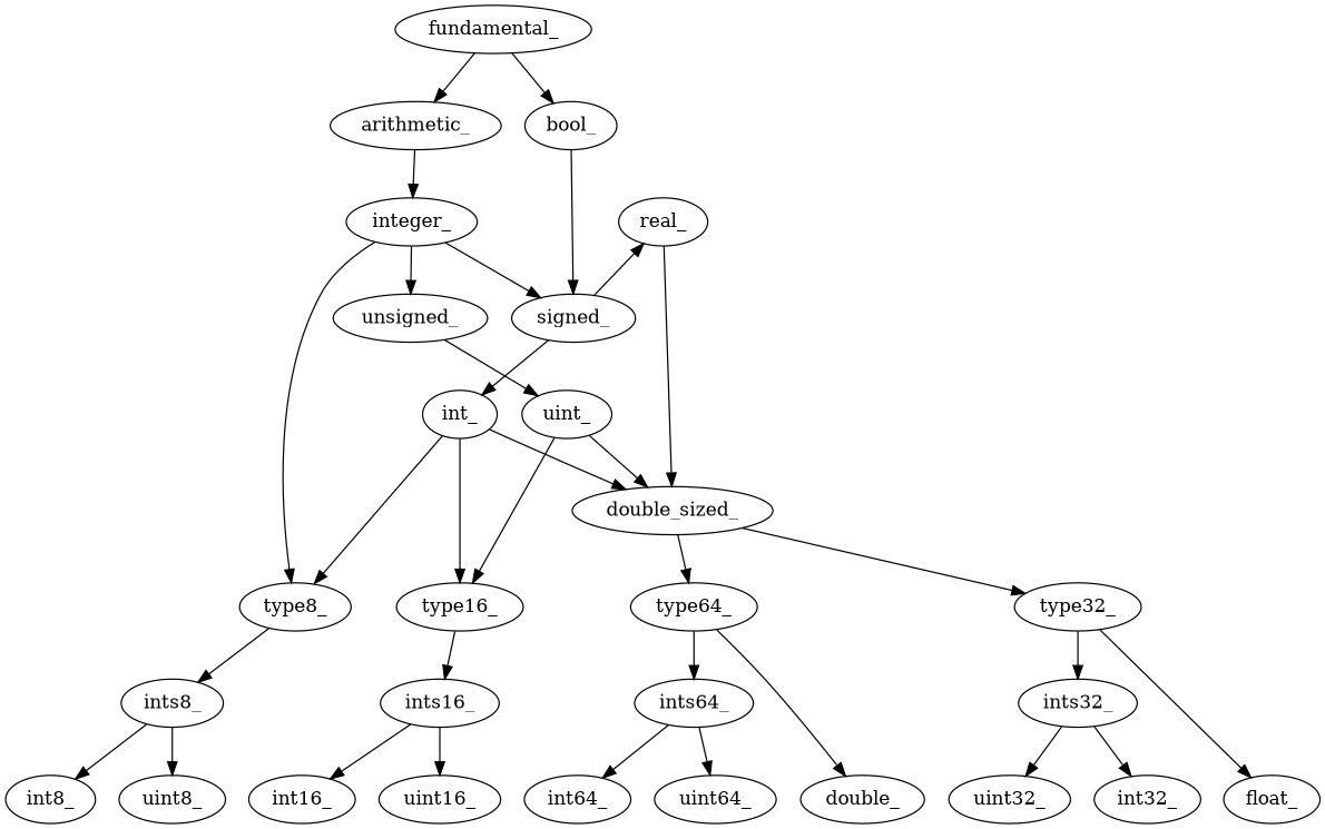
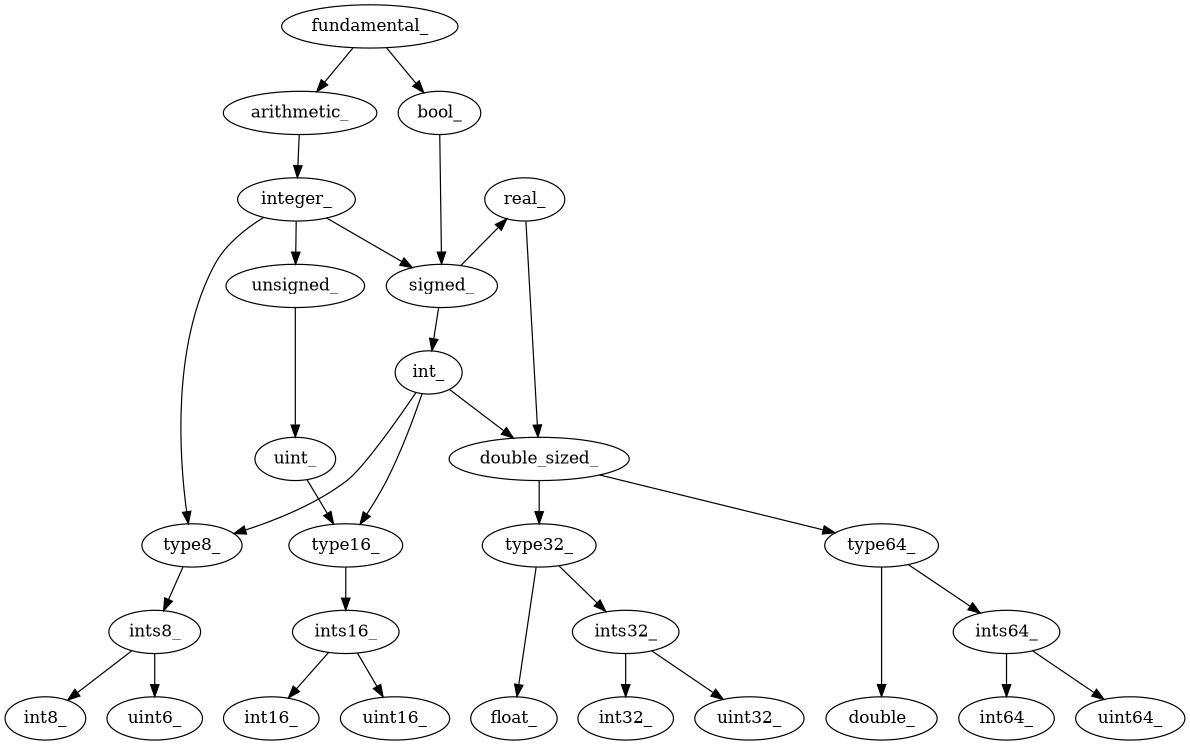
  digraph {
    arithmetic_
    bool_
    integer_
    real_
    type8_
    type16_
    type32_
    type64_
    float_
    double_
    int8_
    int16_
    int32_
    int64_
-   uint8_
+   uint8_ [label=uint6_]
    uint16_
    uint32_
    uint64_
    signed_
    unsigned_
    n21 [label=double_sized_]
    ints8_
    ints16_
    ints32_
    ints64_
    int_
    uint_
    fundamental_
    subgraph sub_1 {
      rank=same
      arithmetic_
      bool_
    }
    subgraph sub_2 {
      rank=same
      integer_
      real_
    }
    subgraph sub_3 {
      rank=same
      type8_
      type16_
      type32_
      type64_
    }
    subgraph sub_4 {
      rank=same
      float_
      double_
      int8_
      int16_
      int32_
      int64_
      uint8_
      uint16_
      uint32_
      uint64_
    }
    arithmetic_ -> bool_ [style=invis]
    arithmetic_ -> integer_
    bool_ -> signed_
    integer_ -> type8_
    integer_ -> signed_
    integer_ -> unsigned_
    real_ -> n21
    type8_ -> ints8_
    type16_ -> ints16_
    type32_ -> float_
    type32_ -> ints32_
    type64_ -> double_
    type64_ -> ints64_
    uint8_ -> int16_ [style=invis]
    signed_ -> real_
    signed_ -> int_
    unsigned_ -> uint_
    n21 -> type32_
    n21 -> type64_
    ints8_ -> int8_
    ints8_ -> uint8_
    ints16_ -> int16_
    ints16_ -> uint16_
    ints32_ -> int32_
    ints32_ -> uint32_
    ints64_ -> int64_
    ints64_ -> uint64_
    int_ -> type8_
    int_ -> type16_
    int_ -> n21
    uint_ -> type16_
-   uint_ -> n21
    fundamental_ -> arithmetic_
    fundamental_ -> bool_
  }
